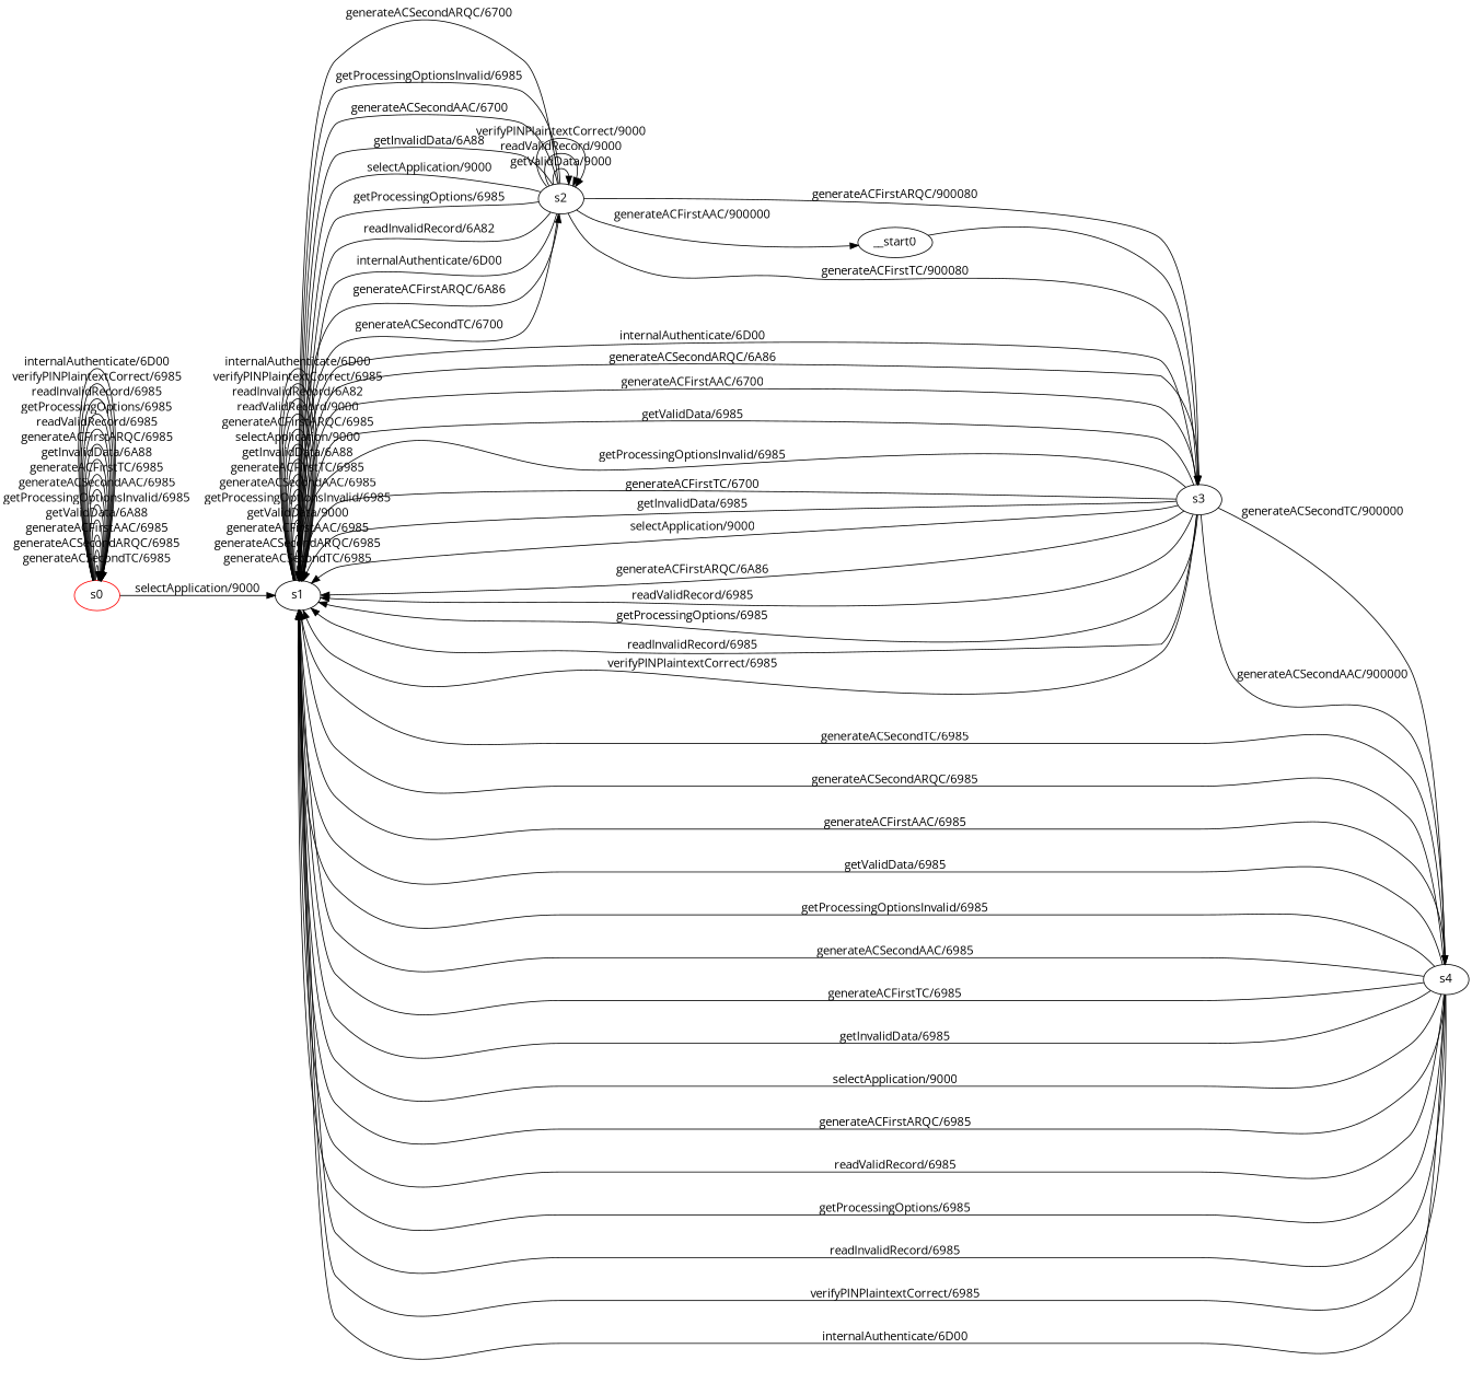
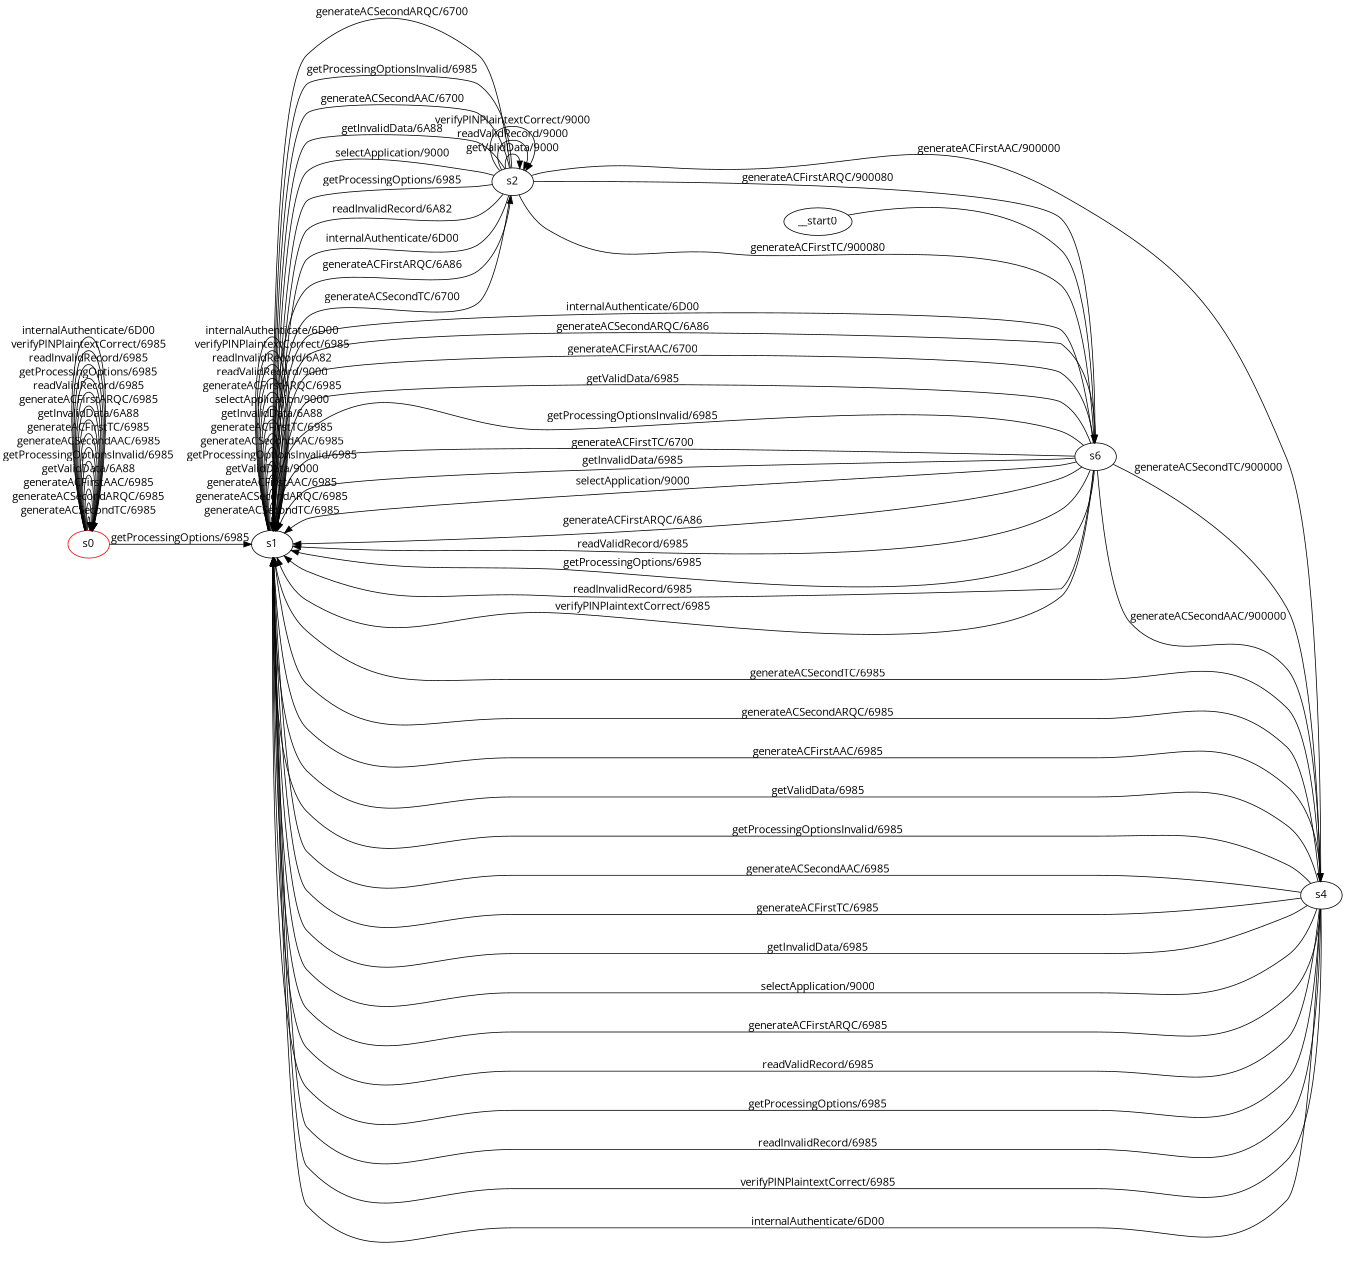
  digraph {
    fontname="Open Sans"
    rankdir=LR
    node [fontname="Open Sans"]
    edge [fontname="Open Sans"]
    n1 [color=red label=s0]
    n2 [label=s1]
    n3 [label=s2]
-   n4 [label=s3]
+   n4 [label=s6]
    n5 [label=s4]
    __start0
    n1 -> n1 [label="generateACSecondTC/6985"]
    n1 -> n1 [label="generateACSecondARQC/6985"]
    n1 -> n1 [label="generateACFirstAAC/6985"]
    n1 -> n1 [label="getValidData/6A88"]
    n1 -> n1 [label="getProcessingOptionsInvalid/6985"]
    n1 -> n1 [label="generateACSecondAAC/6985"]
    n1 -> n1 [label="generateACFirstTC/6985"]
    n1 -> n1 [label="getInvalidData/6A88"]
    n1 -> n1 [label="generateACFirstARQC/6985"]
    n1 -> n1 [label="readValidRecord/6985"]
    n1 -> n1 [label="getProcessingOptions/6985"]
    n1 -> n1 [label="readInvalidRecord/6985"]
    n1 -> n1 [label="verifyPINPlaintextCorrect/6985"]
    n1 -> n1 [label="internalAuthenticate/6D00"]
-   n1 -> n2 [label="selectApplication/9000"]
+   n1 -> n2 [label="getProcessingOptions/6985"]
    n2 -> n2 [label="generateACSecondTC/6985"]
    n2 -> n2 [label="generateACSecondARQC/6985"]
    n2 -> n2 [label="generateACFirstAAC/6985"]
    n2 -> n2 [label="getValidData/9000"]
    n2 -> n2 [label="getProcessingOptionsInvalid/6985"]
    n2 -> n2 [label="generateACSecondAAC/6985"]
    n2 -> n2 [label="generateACFirstTC/6985"]
    n2 -> n2 [label="getInvalidData/6A88"]
    n2 -> n2 [label="selectApplication/9000"]
    n2 -> n2 [label="generateACFirstARQC/6985"]
    n2 -> n2 [label="readValidRecord/9000"]
    n2 -> n2 [label="readInvalidRecord/6A82"]
    n2 -> n2 [label="verifyPINPlaintextCorrect/6985"]
    n2 -> n2 [label="internalAuthenticate/6D00"]
    n2 -> n3 [label="generateACFirstARQC/6A86"]
    n3 -> n2 [label="generateACSecondTC/6700"]
    n3 -> n2 [label="generateACSecondARQC/6700"]
    n3 -> n2 [label="getProcessingOptionsInvalid/6985"]
    n3 -> n2 [label="generateACSecondAAC/6700"]
    n3 -> n2 [label="getInvalidData/6A88"]
    n3 -> n2 [label="selectApplication/9000"]
    n3 -> n2 [label="getProcessingOptions/6985"]
    n3 -> n2 [label="readInvalidRecord/6A82"]
    n3 -> n2 [label="internalAuthenticate/6D00"]
    n3 -> n3 [label="getValidData/9000"]
    n3 -> n3 [label="readValidRecord/9000"]
    n3 -> n3 [label="verifyPINPlaintextCorrect/9000"]
    n3 -> n4 [label="generateACFirstTC/900080"]
    n3 -> n4 [label="generateACFirstARQC/900080"]
-   n3 -> __start0 [label="generateACFirstAAC/900000"]
+   n3 -> n5 [label="generateACFirstAAC/900000"]
    n4 -> n2 [label="generateACSecondARQC/6A86"]
    n4 -> n2 [label="generateACFirstAAC/6700"]
    n4 -> n2 [label="getValidData/6985"]
    n4 -> n2 [label="getProcessingOptionsInvalid/6985"]
    n4 -> n2 [label="generateACFirstTC/6700"]
    n4 -> n2 [label="getInvalidData/6985"]
    n4 -> n2 [label="selectApplication/9000"]
    n4 -> n2 [label="generateACFirstARQC/6A86"]
    n4 -> n2 [label="readValidRecord/6985"]
    n4 -> n2 [label="getProcessingOptions/6985"]
    n4 -> n2 [label="readInvalidRecord/6985"]
    n4 -> n2 [label="verifyPINPlaintextCorrect/6985"]
    n4 -> n2 [label="internalAuthenticate/6D00"]
    n4 -> n5 [label="generateACSecondTC/900000"]
    n4 -> n5 [label="generateACSecondAAC/900000"]
    n5 -> n2 [label="generateACSecondTC/6985"]
    n5 -> n2 [label="generateACSecondARQC/6985"]
    n5 -> n2 [label="generateACFirstAAC/6985"]
    n5 -> n2 [label="getValidData/6985"]
    n5 -> n2 [label="getProcessingOptionsInvalid/6985"]
    n5 -> n2 [label="generateACSecondAAC/6985"]
    n5 -> n2 [label="generateACFirstTC/6985"]
    n5 -> n2 [label="getInvalidData/6985"]
    n5 -> n2 [label="selectApplication/9000"]
    n5 -> n2 [label="generateACFirstARQC/6985"]
    n5 -> n2 [label="readValidRecord/6985"]
    n5 -> n2 [label="getProcessingOptions/6985"]
    n5 -> n2 [label="readInvalidRecord/6985"]
    n5 -> n2 [label="verifyPINPlaintextCorrect/6985"]
    n5 -> n2 [label="internalAuthenticate/6D00"]
    __start0 -> n4
  }
